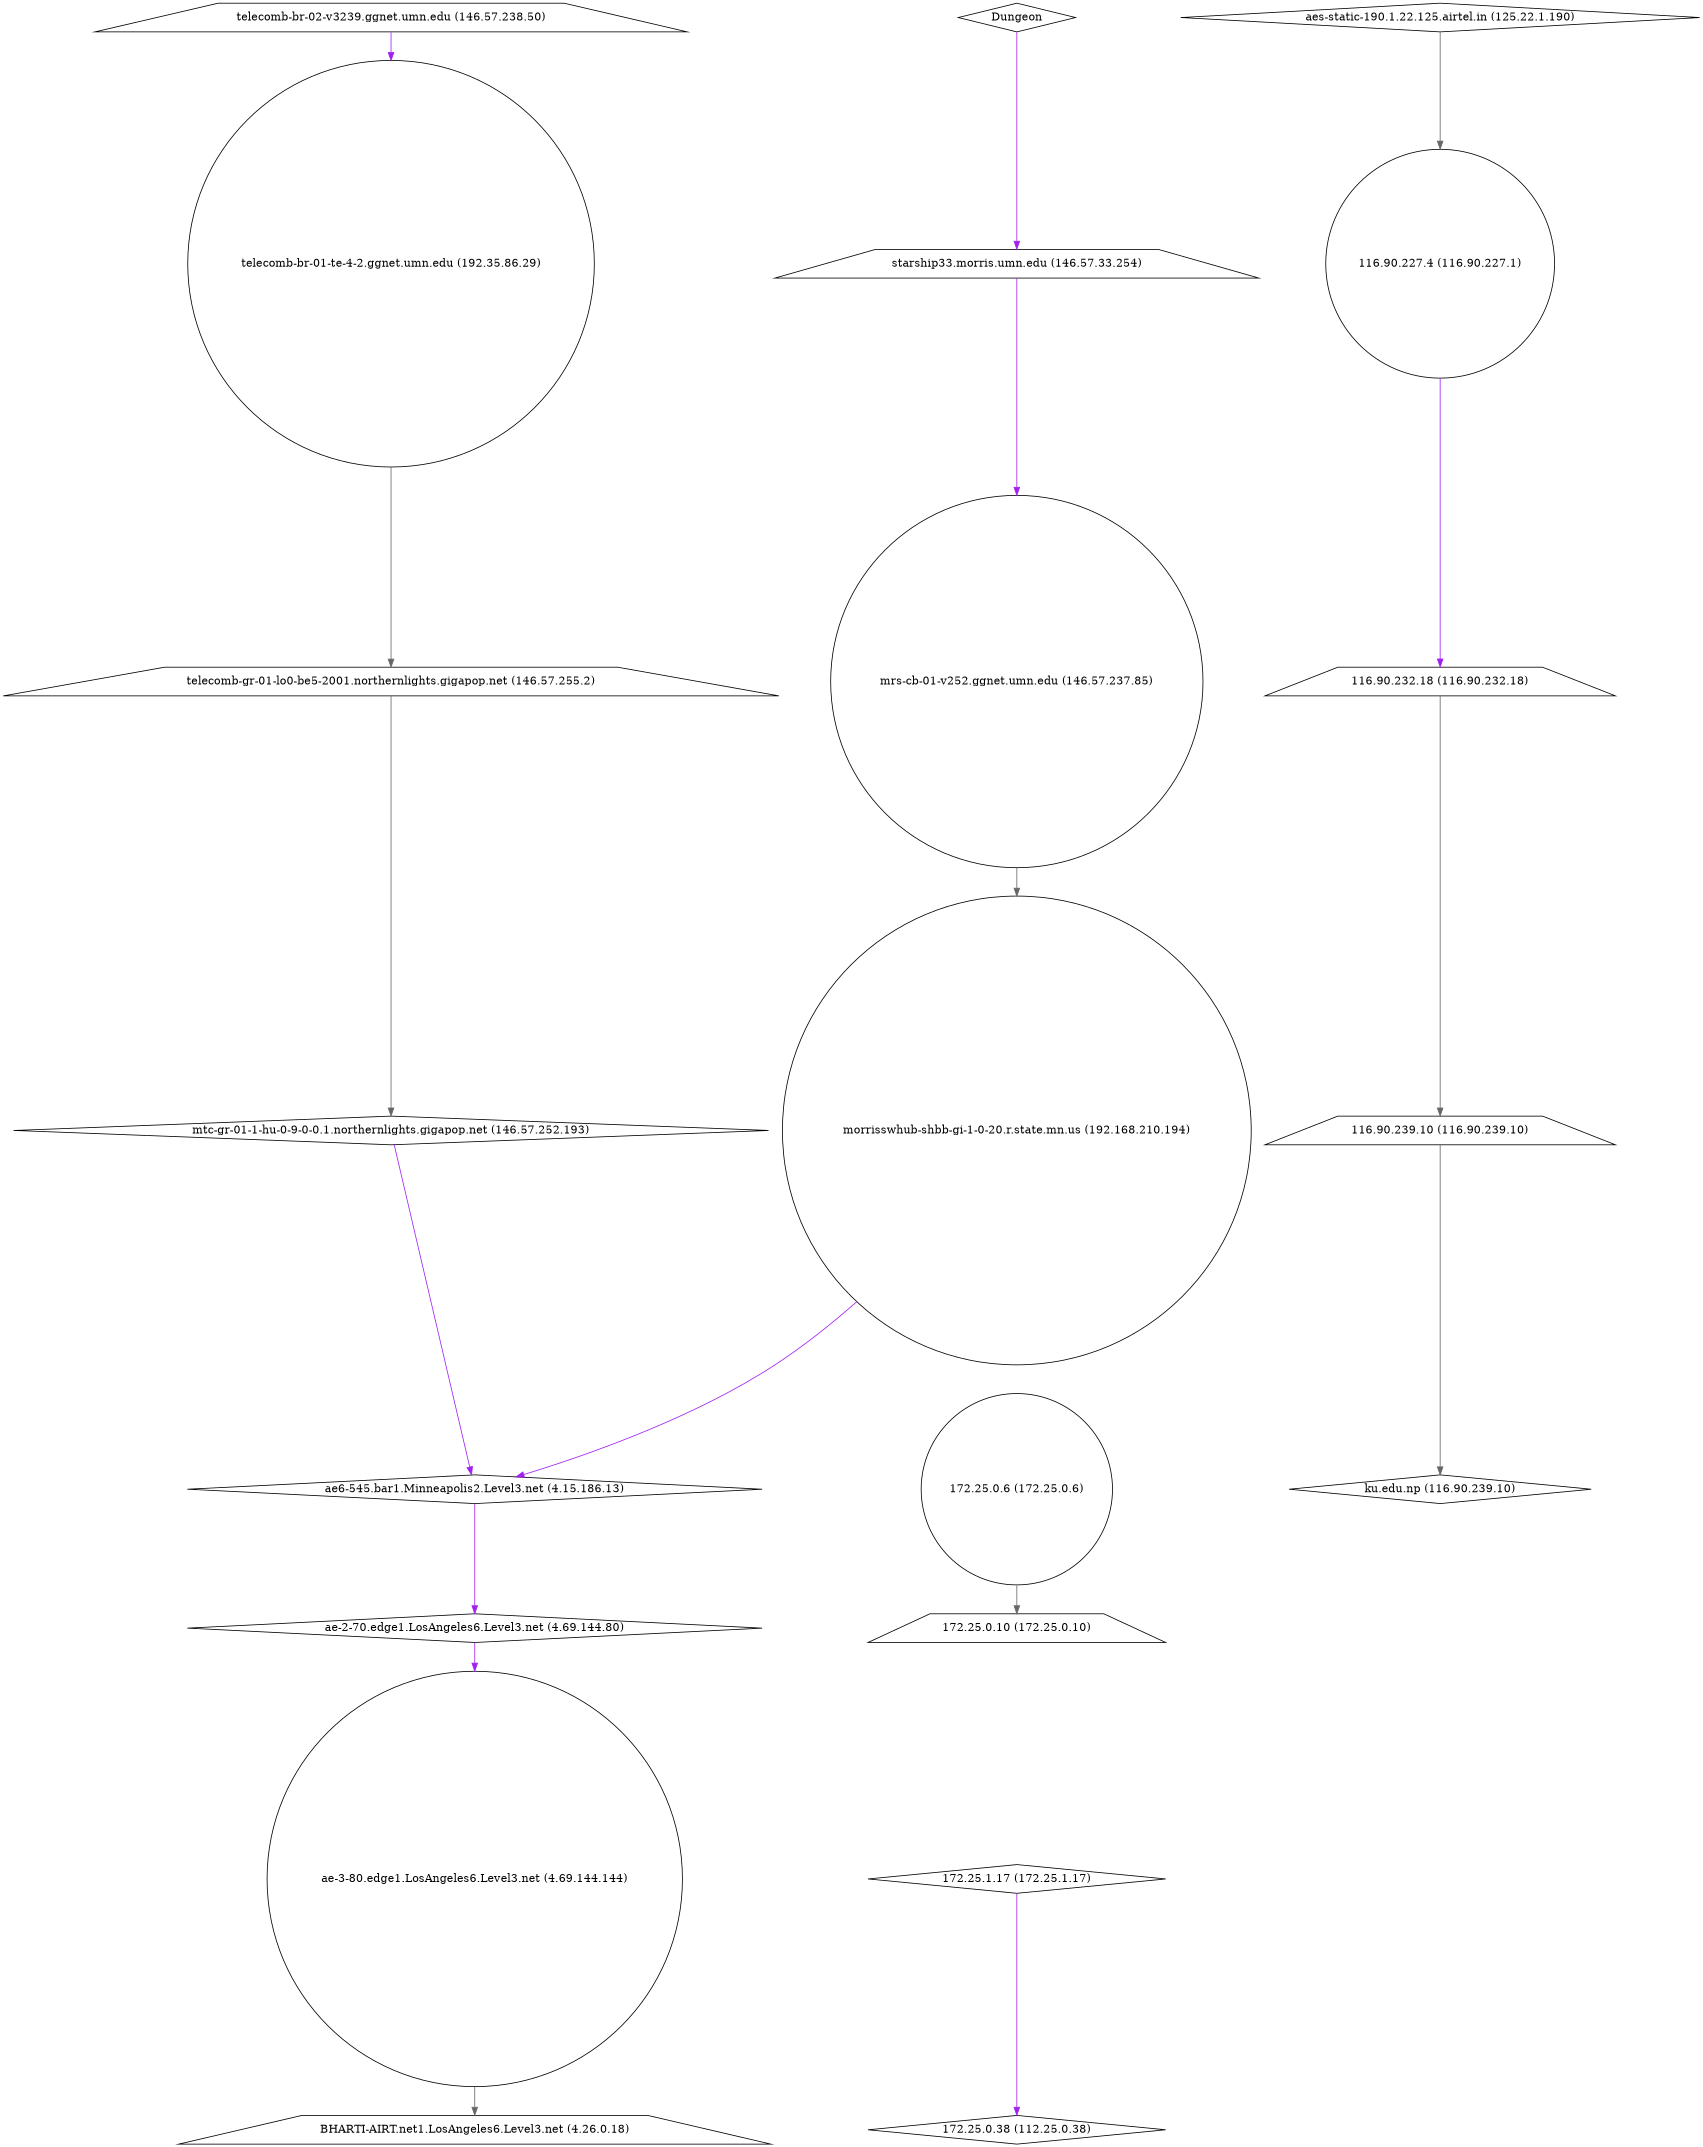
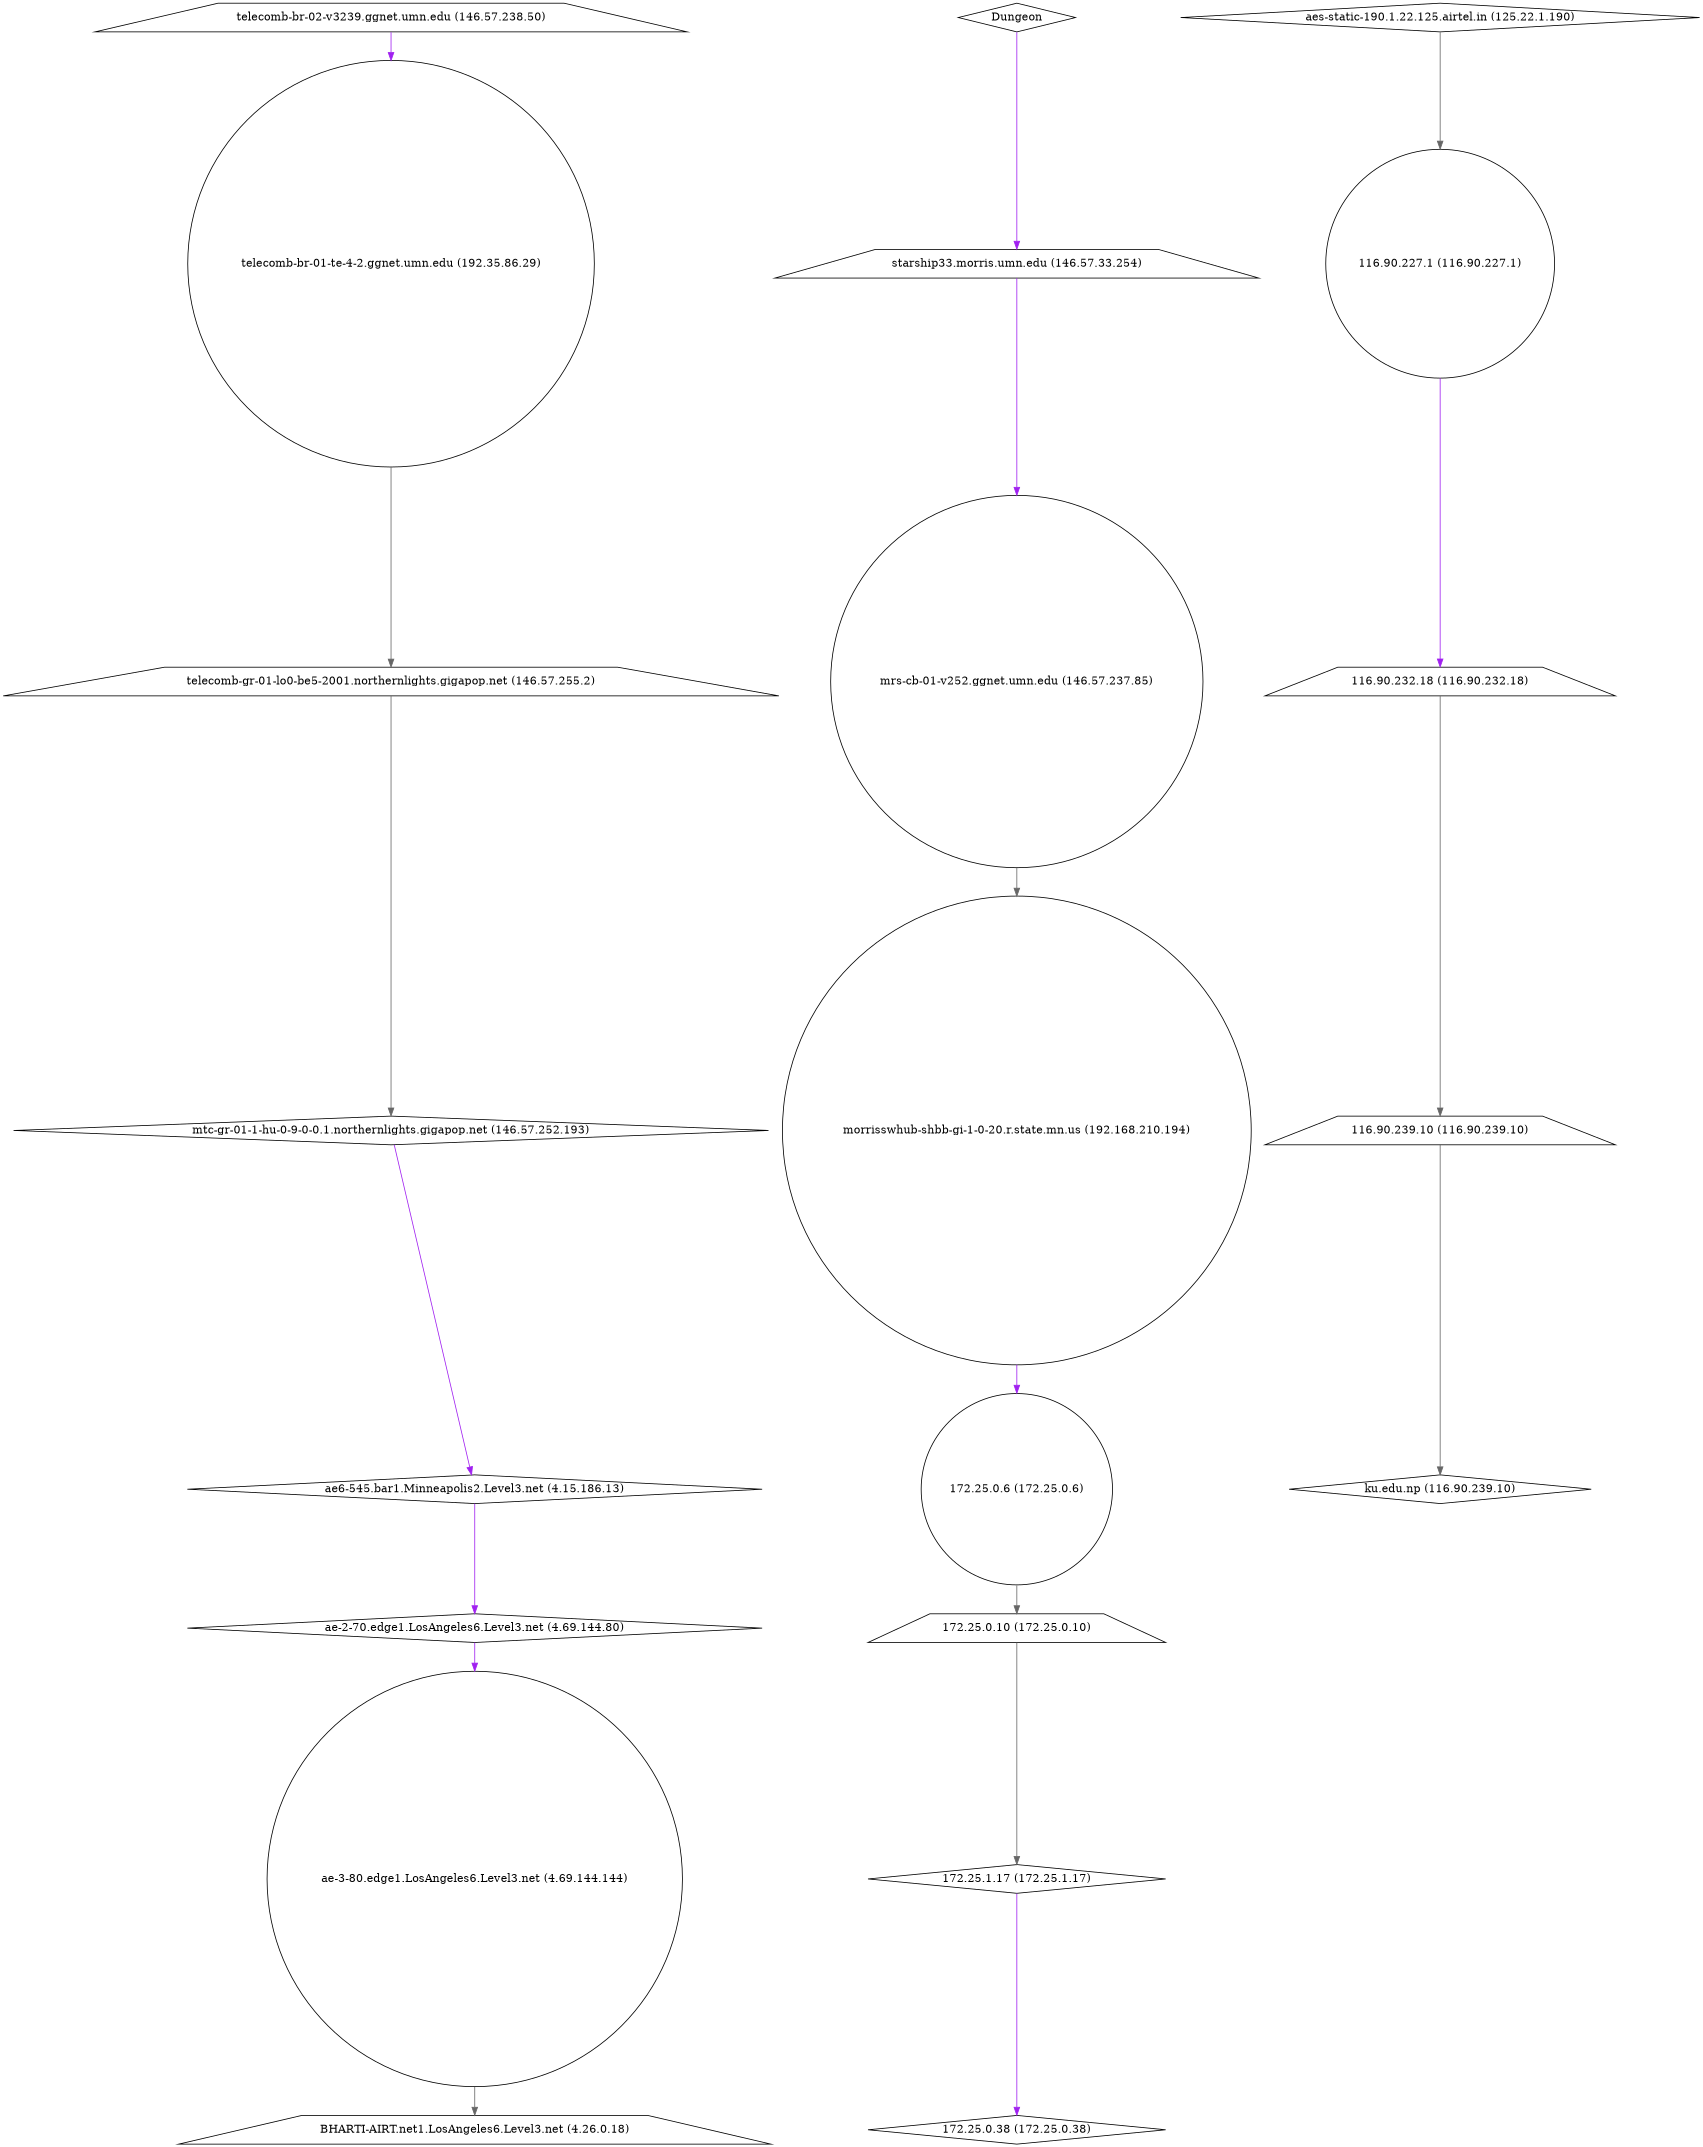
  digraph {
    fontname="DejaVu Serif"
    node [fontname="DejaVu Serif" shape=diamond]
    edge [color=purple fontname="DejaVu Serif"]
    "starship33.morris.umn.edu (146.57.33.254)" [shape=trapezium]
    Dungeon
    "mrs-cb-01-v252.ggnet.umn.edu (146.57.237.85)" [shape=circle]
    "morrisswhub-shbb-gi-1-0-20.r.state.mn.us (192.168.210.194)" [shape=circle]
    "172.25.0.6 (172.25.0.6)" [shape=circle]
    "172.25.0.10 (172.25.0.10)" [shape=trapezium]
    "172.25.1.17 (172.25.1.17)"
-   "172.25.0.38 (172.25.0.38)" [label="172.25.0.38 (112.25.0.38)"]
+   "172.25.0.38 (172.25.0.38)"
    "telecomb-br-02-v3239.ggnet.umn.edu (146.57.238.50)" [shape=trapezium]
    "telecomb-br-01-te-4-2.ggnet.umn.edu (192.35.86.29)" [shape=circle]
    "telecomb-gr-01-lo0-be5-2001.northernlights.gigapop.net (146.57.255.2)" [shape=trapezium]
    "mtc-gr-01-1-hu-0-9-0-0.1.northernlights.gigapop.net (146.57.252.193)"
    "ae6-545.bar1.Minneapolis2.Level3.net (4.15.186.13)"
    "ae-2-70.edge1.LosAngeles6.Level3.net (4.69.144.80)"
    "ae-3-80.edge1.LosAngeles6.Level3.net (4.69.144.144)" [shape=circle]
    n16 [label="BHARTI-AIRT.net1.LosAngeles6.Level3.net (4.26.0.18)" shape=trapezium]
-   "116.90.227.1 (116.90.227.1)" [shape=circle label="116.90.227.4 (116.90.227.1)"]
+   "116.90.227.1 (116.90.227.1)" [shape=circle]
    "aes-static-190.1.22.125.airtel.in (125.22.1.190)"
    "116.90.232.18 (116.90.232.18)" [shape=trapezium]
    "116.90.239.10 (116.90.239.10)" [shape=trapezium]
    "ku.edu.np (116.90.239.10)"
    "starship33.morris.umn.edu (146.57.33.254)" -> "mrs-cb-01-v252.ggnet.umn.edu (146.57.237.85)"
    Dungeon -> "starship33.morris.umn.edu (146.57.33.254)"
    "mrs-cb-01-v252.ggnet.umn.edu (146.57.237.85)" -> "morrisswhub-shbb-gi-1-0-20.r.state.mn.us (192.168.210.194)" [color=gray40]
-   "morrisswhub-shbb-gi-1-0-20.r.state.mn.us (192.168.210.194)" -> "ae6-545.bar1.Minneapolis2.Level3.net (4.15.186.13)"
+   "morrisswhub-shbb-gi-1-0-20.r.state.mn.us (192.168.210.194)" -> "172.25.0.6 (172.25.0.6)"
    "172.25.0.6 (172.25.0.6)" -> "172.25.0.10 (172.25.0.10)" [color=gray40]
+   "172.25.0.10 (172.25.0.10)" -> "172.25.1.17 (172.25.1.17)" [color=gray40]
    "172.25.1.17 (172.25.1.17)" -> "172.25.0.38 (172.25.0.38)"
    "telecomb-br-02-v3239.ggnet.umn.edu (146.57.238.50)" -> "telecomb-br-01-te-4-2.ggnet.umn.edu (192.35.86.29)"
    "telecomb-br-01-te-4-2.ggnet.umn.edu (192.35.86.29)" -> "telecomb-gr-01-lo0-be5-2001.northernlights.gigapop.net (146.57.255.2)" [color=gray40]
    "telecomb-gr-01-lo0-be5-2001.northernlights.gigapop.net (146.57.255.2)" -> "mtc-gr-01-1-hu-0-9-0-0.1.northernlights.gigapop.net (146.57.252.193)" [color=gray40]
    "mtc-gr-01-1-hu-0-9-0-0.1.northernlights.gigapop.net (146.57.252.193)" -> "ae6-545.bar1.Minneapolis2.Level3.net (4.15.186.13)"
    "ae6-545.bar1.Minneapolis2.Level3.net (4.15.186.13)" -> "ae-2-70.edge1.LosAngeles6.Level3.net (4.69.144.80)"
    "ae-2-70.edge1.LosAngeles6.Level3.net (4.69.144.80)" -> "ae-3-80.edge1.LosAngeles6.Level3.net (4.69.144.144)"
    "ae-3-80.edge1.LosAngeles6.Level3.net (4.69.144.144)" -> n16 [color=gray40]
    "116.90.227.1 (116.90.227.1)" -> "116.90.232.18 (116.90.232.18)"
    "aes-static-190.1.22.125.airtel.in (125.22.1.190)" -> "116.90.227.1 (116.90.227.1)" [color=gray40]
    "116.90.232.18 (116.90.232.18)" -> "116.90.239.10 (116.90.239.10)" [color=gray40]
    "116.90.239.10 (116.90.239.10)" -> "ku.edu.np (116.90.239.10)" [color=gray40]
  }
